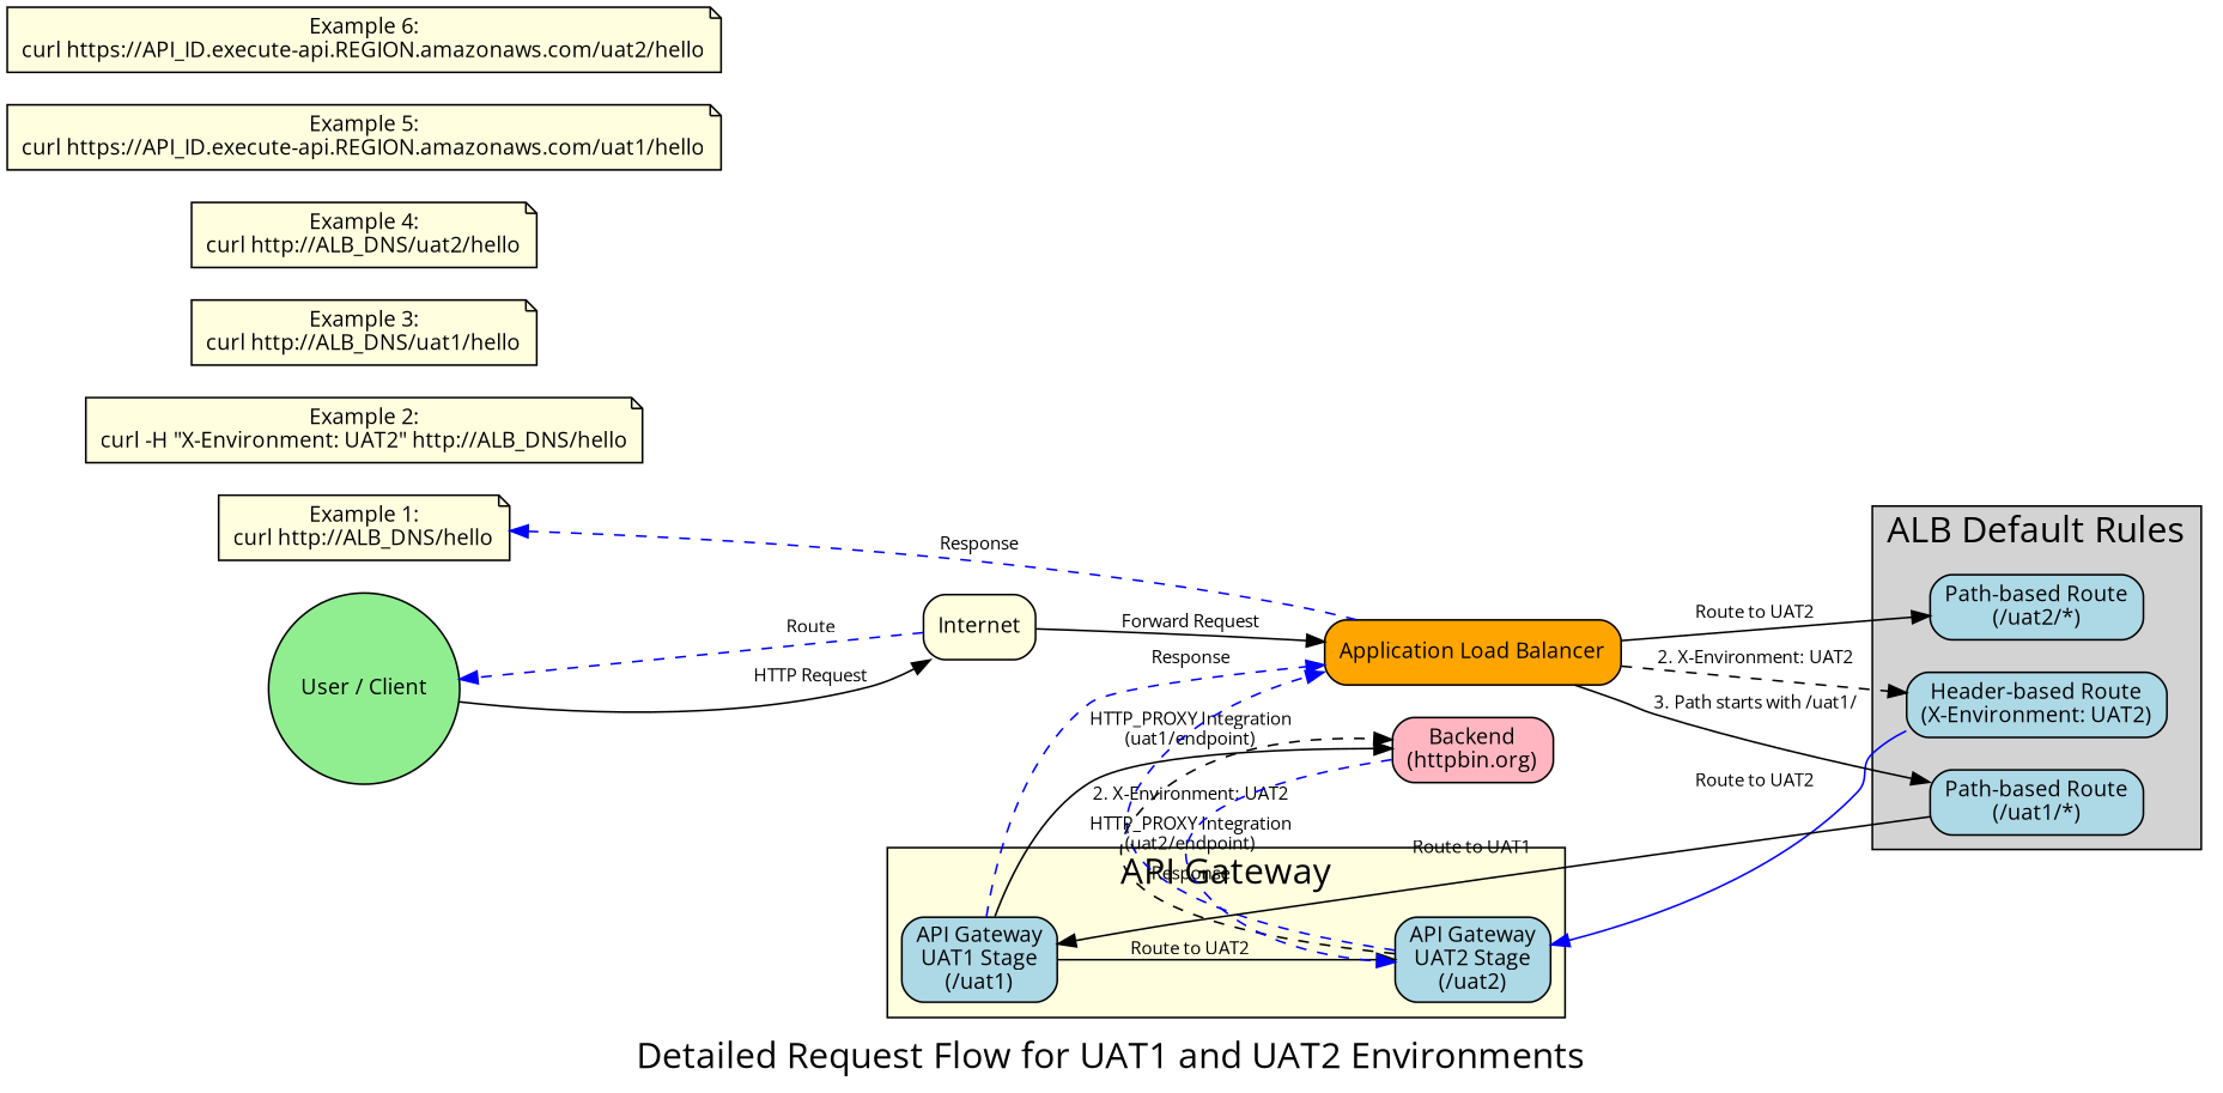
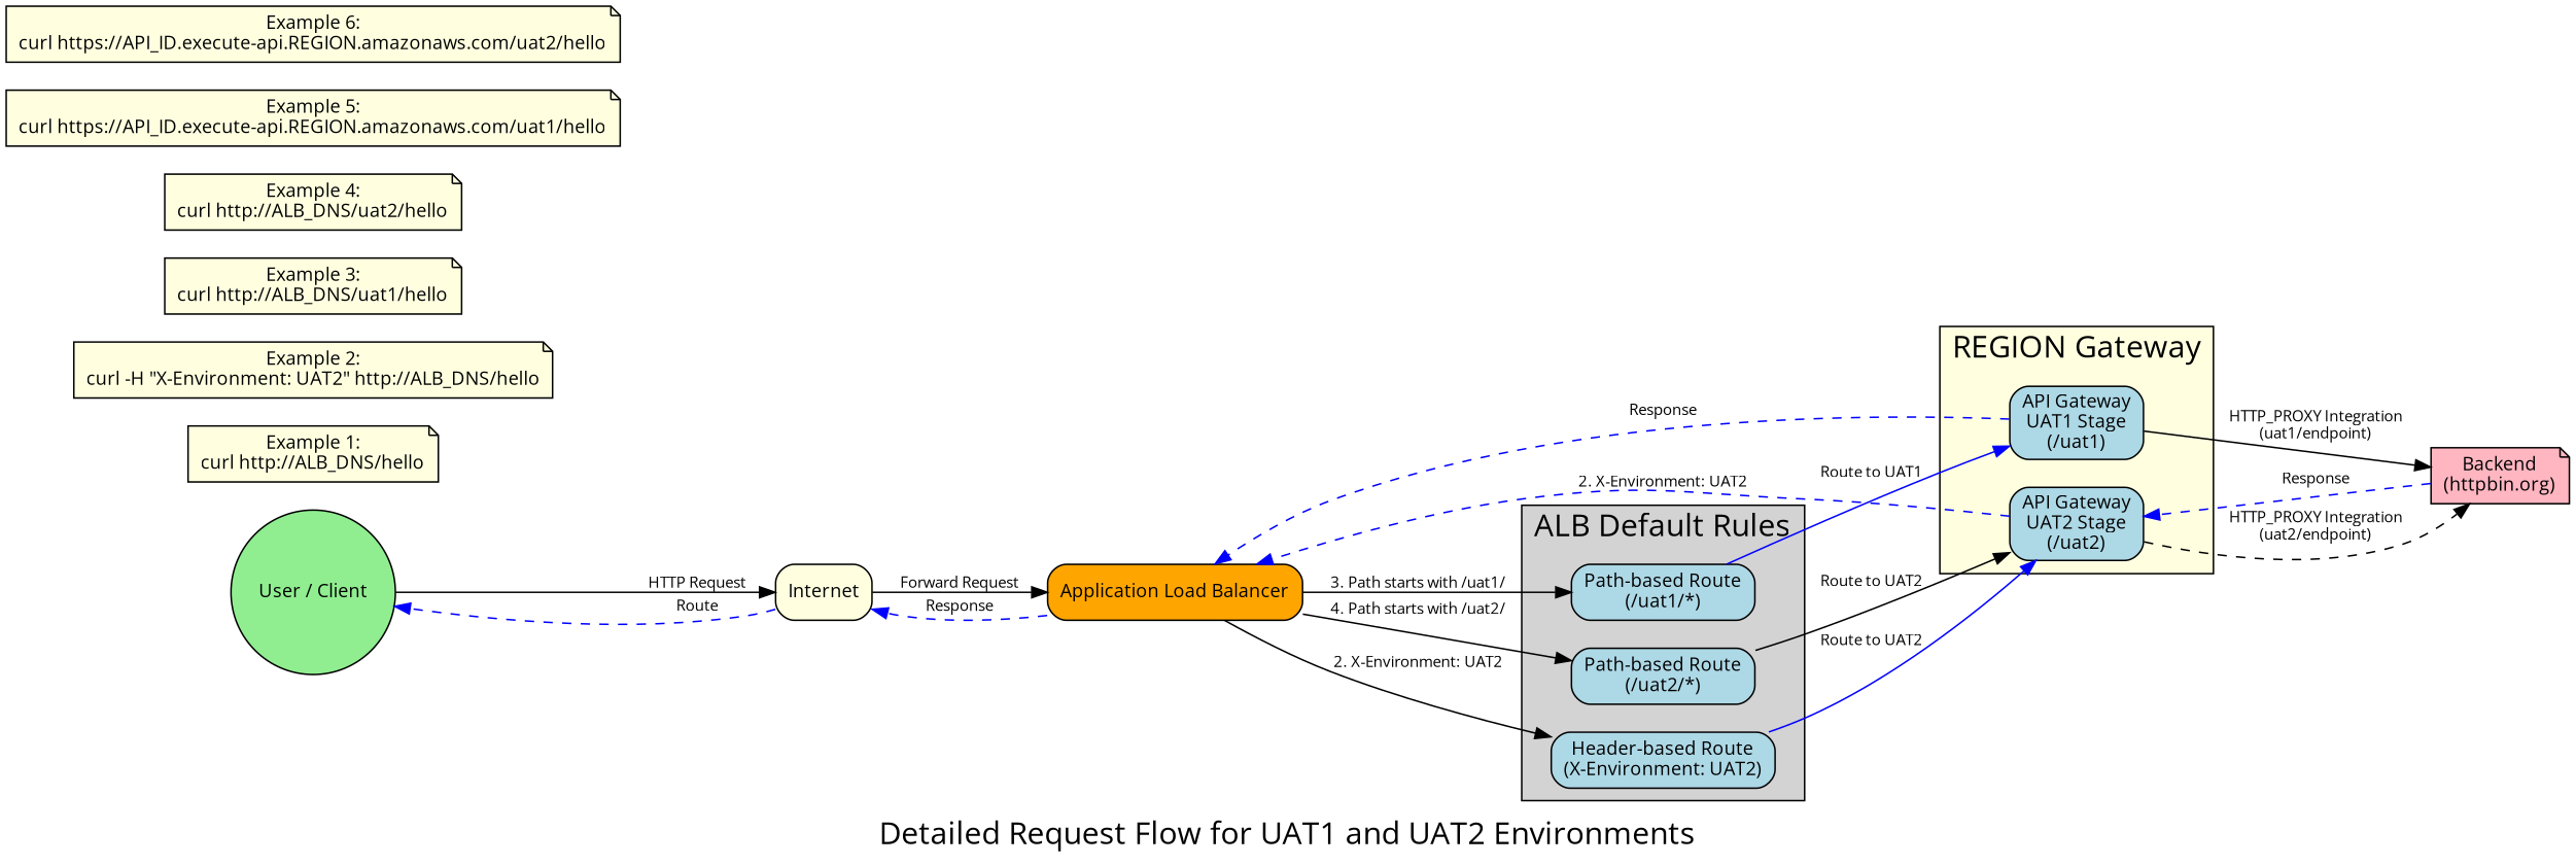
  digraph {
    fontname="Open Sans"
    fontsize=20
    label="Detailed Request Flow for UAT1 and UAT2 Environments"
    rankdir=LR
    node [fillcolor=lightyellow fontname="Open Sans" fontsize=12 shape=box style="rounded,filled"]
    edge [fontname="Open Sans" fontsize=10]
    n1 [fillcolor=lightgreen label="User / Client" shape=circle]
    n2 [label="Example 1:\ncurl http://ALB_DNS/hello" shape=note]
    n3 [label="Example 2:\ncurl -H \"X-Environment: UAT2\" http://ALB_DNS/hello" shape=note]
    n4 [label="Example 3:\ncurl http://ALB_DNS/uat1/hello" shape=note]
    n5 [label="Example 4:\ncurl http://ALB_DNS/uat2/hello" shape=note]
    n6 [label="Example 5:\ncurl https://API_ID.execute-api.REGION.amazonaws.com/uat1/hello" shape=note]
    n7 [label="Example 6:\ncurl https://API_ID.execute-api.REGION.amazonaws.com/uat2/hello" shape=note]
    n8 [fillcolor=lightblue label="API Gateway\nUAT1 Stage\n(/uat1)"]
    n9 [fillcolor=lightblue label="API Gateway\nUAT2 Stage\n(/uat2)"]
    n10 [fillcolor=lightblue label="Header-based Route\n(X-Environment: UAT2)"]
    n11 [fillcolor=lightblue label="Path-based Route\n(/uat1/*)"]
    n12 [fillcolor=lightblue label="Path-based Route\n(/uat2/*)"]
    n13 [label=Internet shape=cloud]
    n14 [fillcolor=orange label="Application Load Balancer"]
-   n15 [fillcolor=lightpink label="Backend\n(httpbin.org)"]
+   n15 [fillcolor=lightpink label="Backend\n(httpbin.org)" shape=note]
    subgraph sub_1 {
      rank=same
      n1
      n2
    }
    subgraph sub_2 {
      rank=same
      n1
      n3
    }
    subgraph sub_3 {
      rank=same
      n1
      n4
    }
    subgraph sub_4 {
      rank=same
      n1
      n5
    }
    subgraph sub_5 {
      rank=same
      n1
      n6
    }
    subgraph sub_6 {
      rank=same
      n1
      n7
    }
    subgraph cluster_7 {
      fillcolor=lightyellow
-     label="API Gateway"
+     label="REGION Gateway"
      style=filled
      n8
      n9
    }
    subgraph cluster_8 {
      fillcolor=lightgrey
      label="ALB Default Rules"
      style=filled
      n10
      n11
      n12
    }
    n1 -> n13 [label="HTTP Request"]
    n8 -> n14 [color=blue label=Response style=dashed]
    n8 -> n15 [label="HTTP_PROXY Integration\n(uat1/endpoint)"]
    n9 -> n14 [color=blue label="2. X-Environment: UAT2" style=dashed]
    n9 -> n15 [label="HTTP_PROXY Integration\n(uat2/endpoint)" style=dashed]
    n10 -> n9 [color=blue label="Route to UAT2"]
-   n11 -> n8 [label="Route to UAT1"]
-   n8 -> n9 [label="Route to UAT2"]
+   n11 -> n8 [label="Route to UAT1" color=blue]
+   n12 -> n9 [label="Route to UAT2"]
    n13 -> n1 [color=blue label=Route style=dashed]
    n13 -> n14 [label="Forward Request"]
-   n14 -> n10 [label="2. X-Environment: UAT2" style=dashed]
+   n14 -> n10 [label="2. X-Environment: UAT2"]
    n14 -> n11 [label="3. Path starts with /uat1/"]
-   n14 -> n12 [label="Route to UAT2"]
-   n14 -> n2 [color=blue label=Response style=dashed]
+   n14 -> n12 [label="4. Path starts with /uat2/"]
+   n14 -> n13 [color=blue label=Response style=dashed]
    n15 -> n9 [color=blue label=Response style=dashed]
  }
